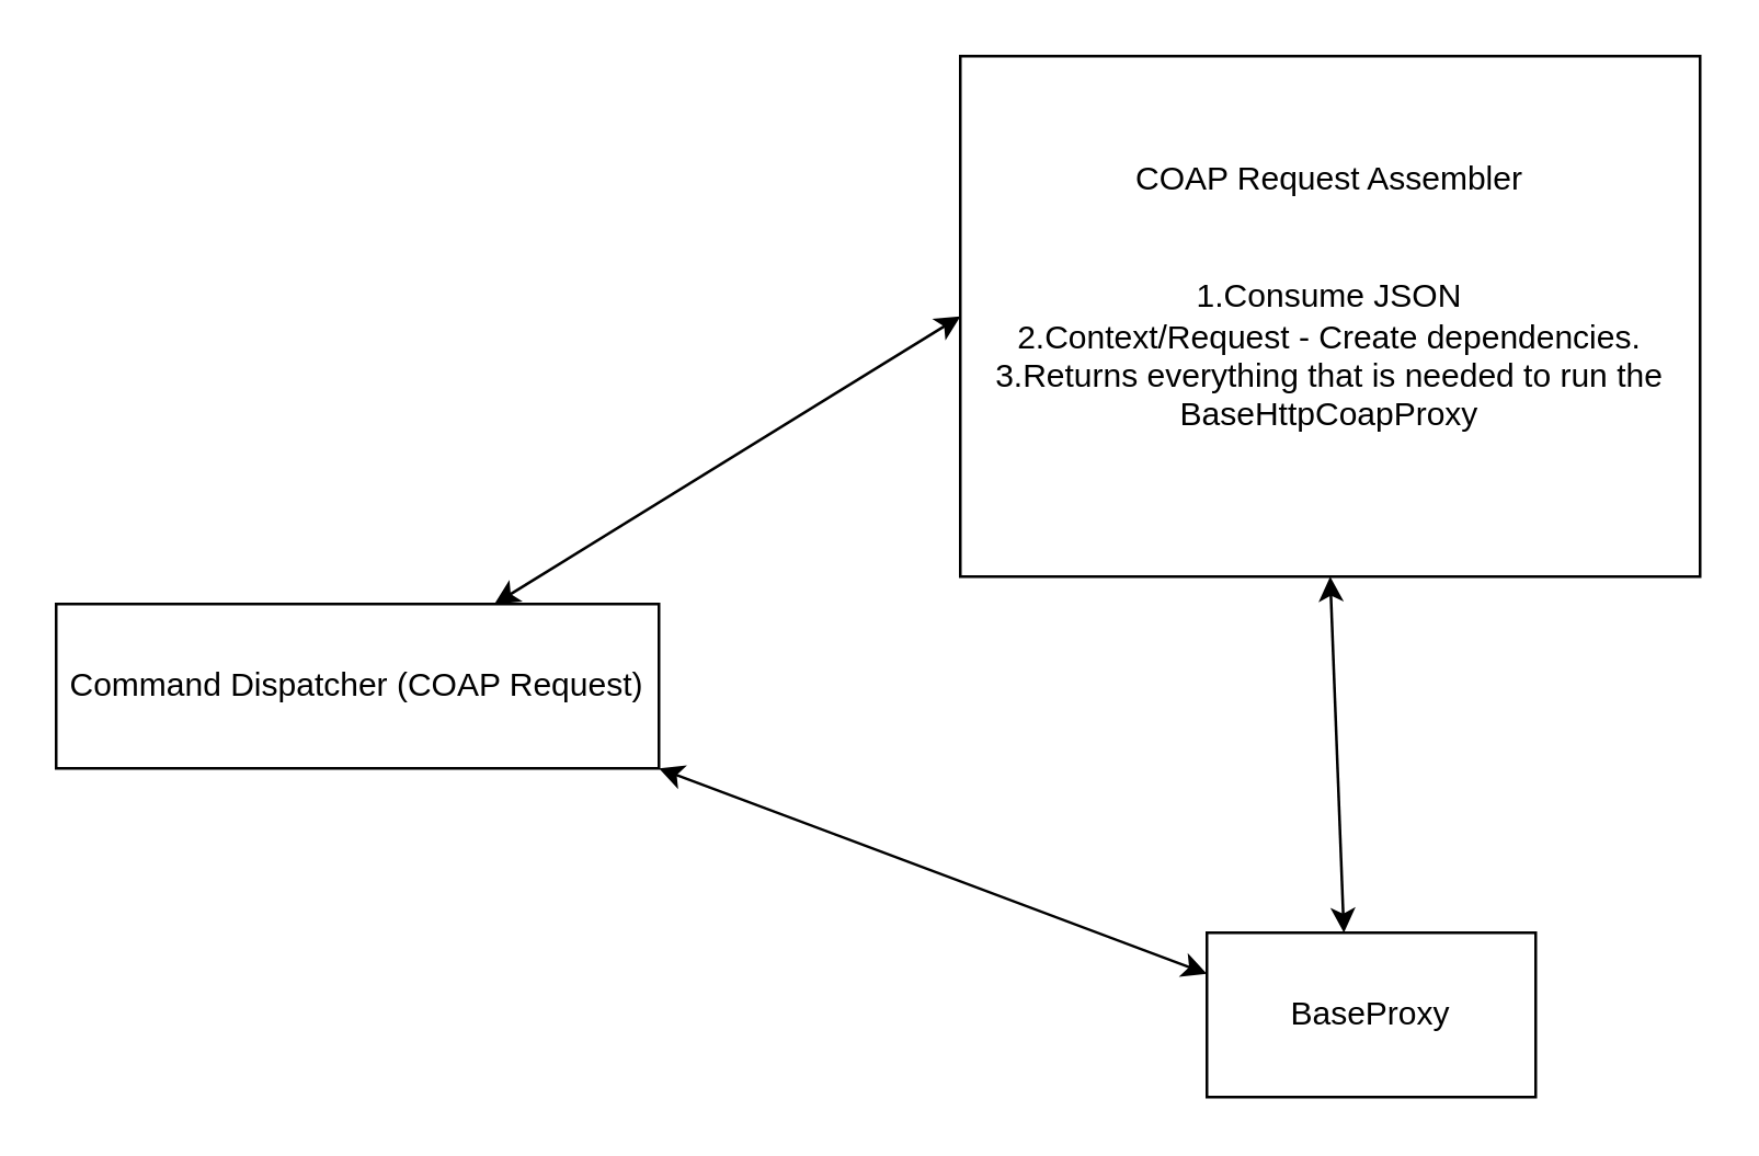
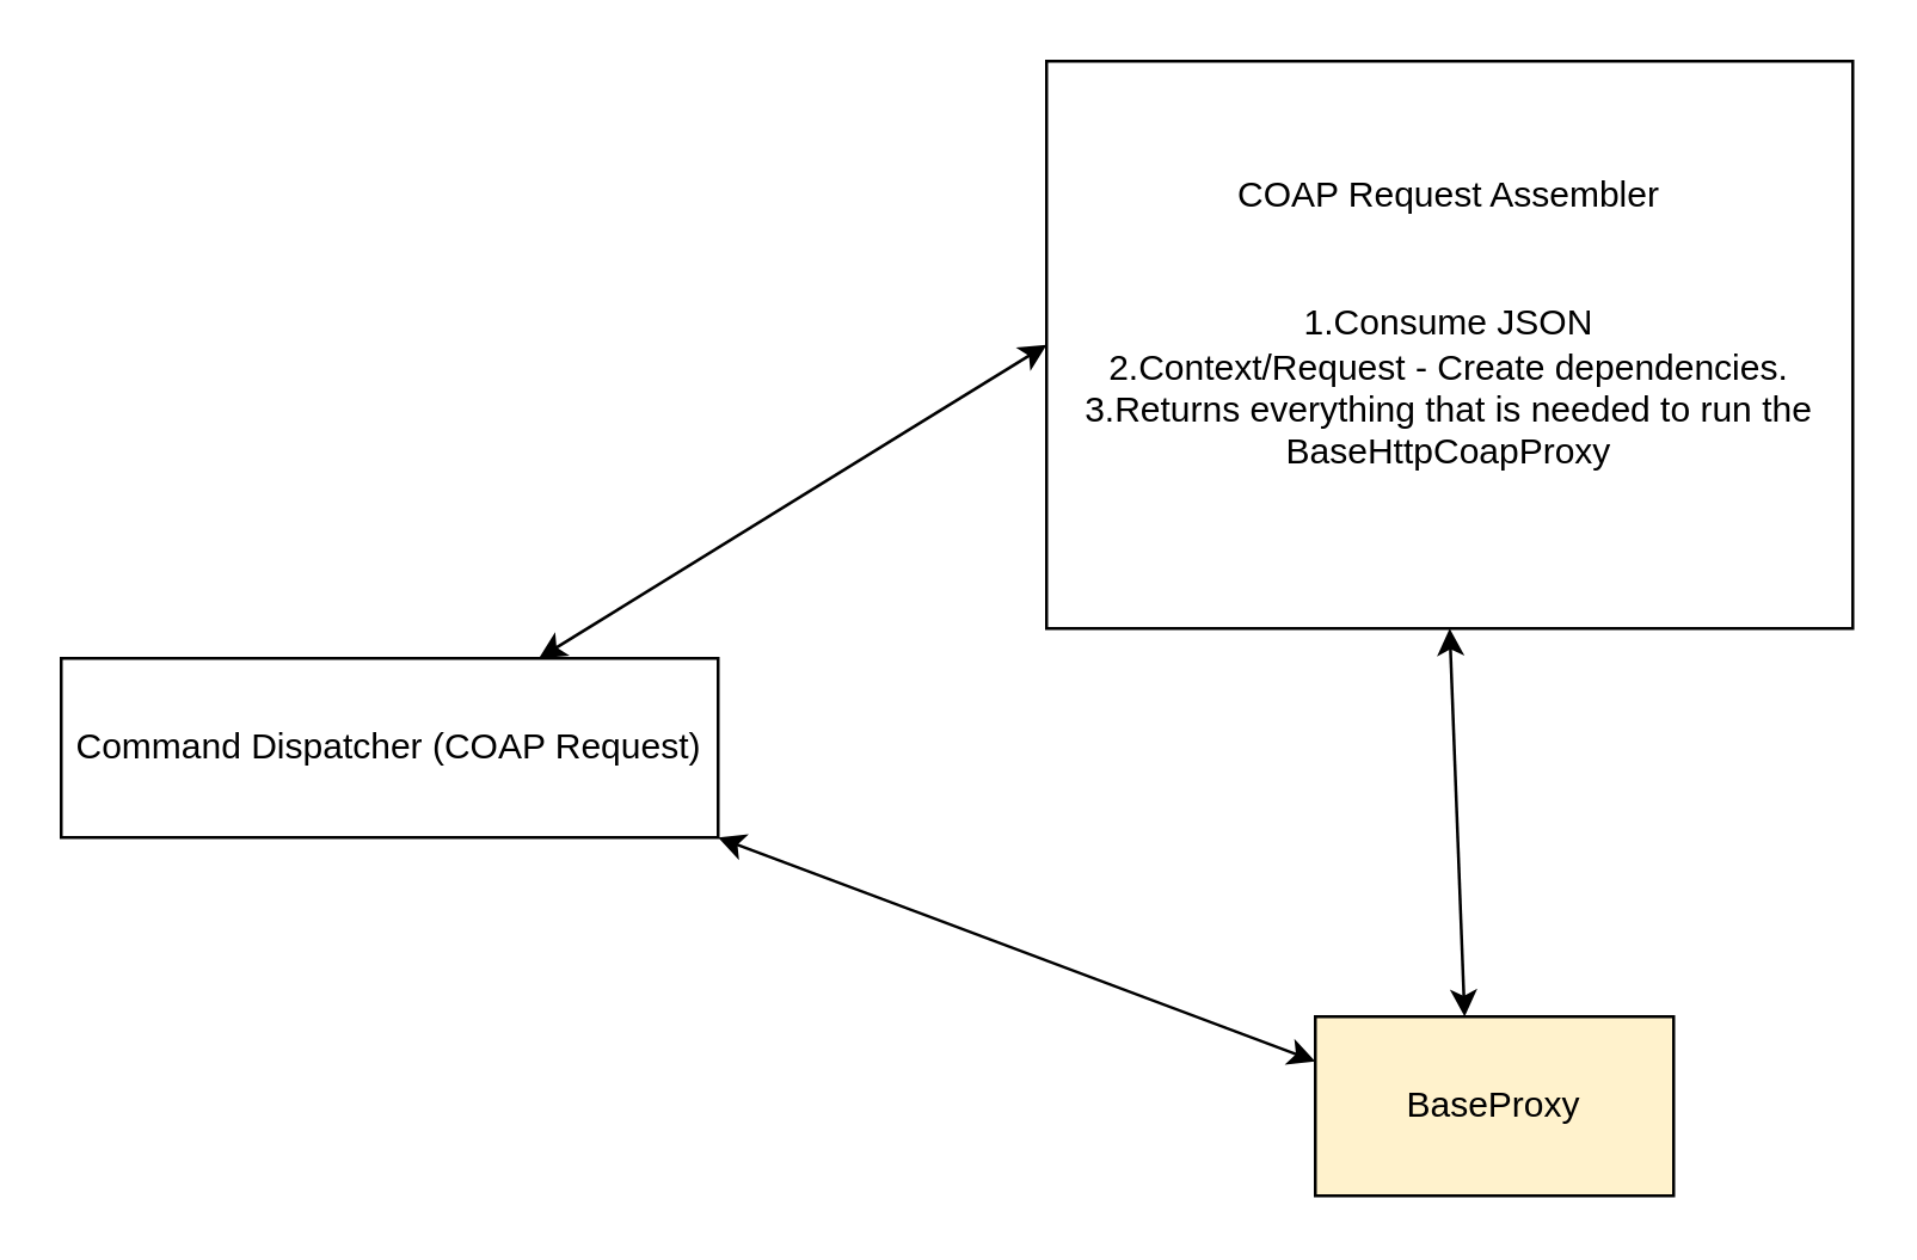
  <mxCell id="0" />
  <mxCell id="1" parent="0" />
  <mxCell id="2" value="Command Dispatcher (COAP Request)" style="rounded=0;whiteSpace=wrap;html=1;" vertex="1" parent="1"><mxGeometry x="20" y="220" width="220" height="60" as="geometry" /></mxCell>
  <mxCell id="3" value="&lt;div&gt;COAP Request Assembler&lt;/div&gt;&lt;div&gt;&lt;br&gt;&lt;/div&gt;&lt;div&gt;&lt;br&gt;&lt;/div&gt;&lt;div&gt;1.Consume JSON&lt;/div&gt;&lt;div&gt;2.Context/Request - Create dependencies.&lt;/div&gt;&lt;div&gt;3.Returns everything that is needed to run the BaseHttpCoapProxy&lt;/div&gt;&lt;div&gt;&lt;br&gt;&lt;/div&gt;" style="rounded=0;whiteSpace=wrap;html=1;" vertex="1" parent="1"><mxGeometry x="350" y="20" width="270" height="190" as="geometry" /></mxCell>
  <mxCell id="4" value="" style="endArrow=classic;startArrow=classic;html=1;rounded=0;entryX=0;entryY=0.5;entryDx=0;entryDy=0;" edge="1" parent="1" target="3"><mxGeometry width="50" height="50" relative="1" as="geometry"><mxPoint x="180" y="220" as="sourcePoint" /><mxPoint x="230" y="170" as="targetPoint" /></mxGeometry></mxCell>
- <mxCell id="5" value="BaseProxy" style="rounded=0;whiteSpace=wrap;html=1;" vertex="1" parent="1"><mxGeometry x="440" y="340" width="120" height="60" as="geometry" /></mxCell>
+ <mxCell id="5" value="BaseProxy" style="rounded=0;whiteSpace=wrap;html=1;fillColor=#fff2cc;" vertex="1" parent="1"><mxGeometry x="440" y="340" width="120" height="60" as="geometry" /></mxCell>
  <mxCell id="6" value="" style="endArrow=classic;startArrow=classic;html=1;rounded=0;entryX=0;entryY=0.25;entryDx=0;entryDy=0;" edge="1" parent="1" target="5"><mxGeometry width="50" height="50" relative="1" as="geometry"><mxPoint x="240" y="280" as="sourcePoint" /><mxPoint x="290" y="230" as="targetPoint" /></mxGeometry></mxCell>
  <mxCell id="7" value="" style="endArrow=classic;startArrow=classic;html=1;rounded=0;entryX=0.5;entryY=1;entryDx=0;entryDy=0;" edge="1" parent="1" target="3"><mxGeometry width="50" height="50" relative="1" as="geometry"><mxPoint x="490" y="340" as="sourcePoint" /><mxPoint x="540" y="290" as="targetPoint" /></mxGeometry></mxCell>
